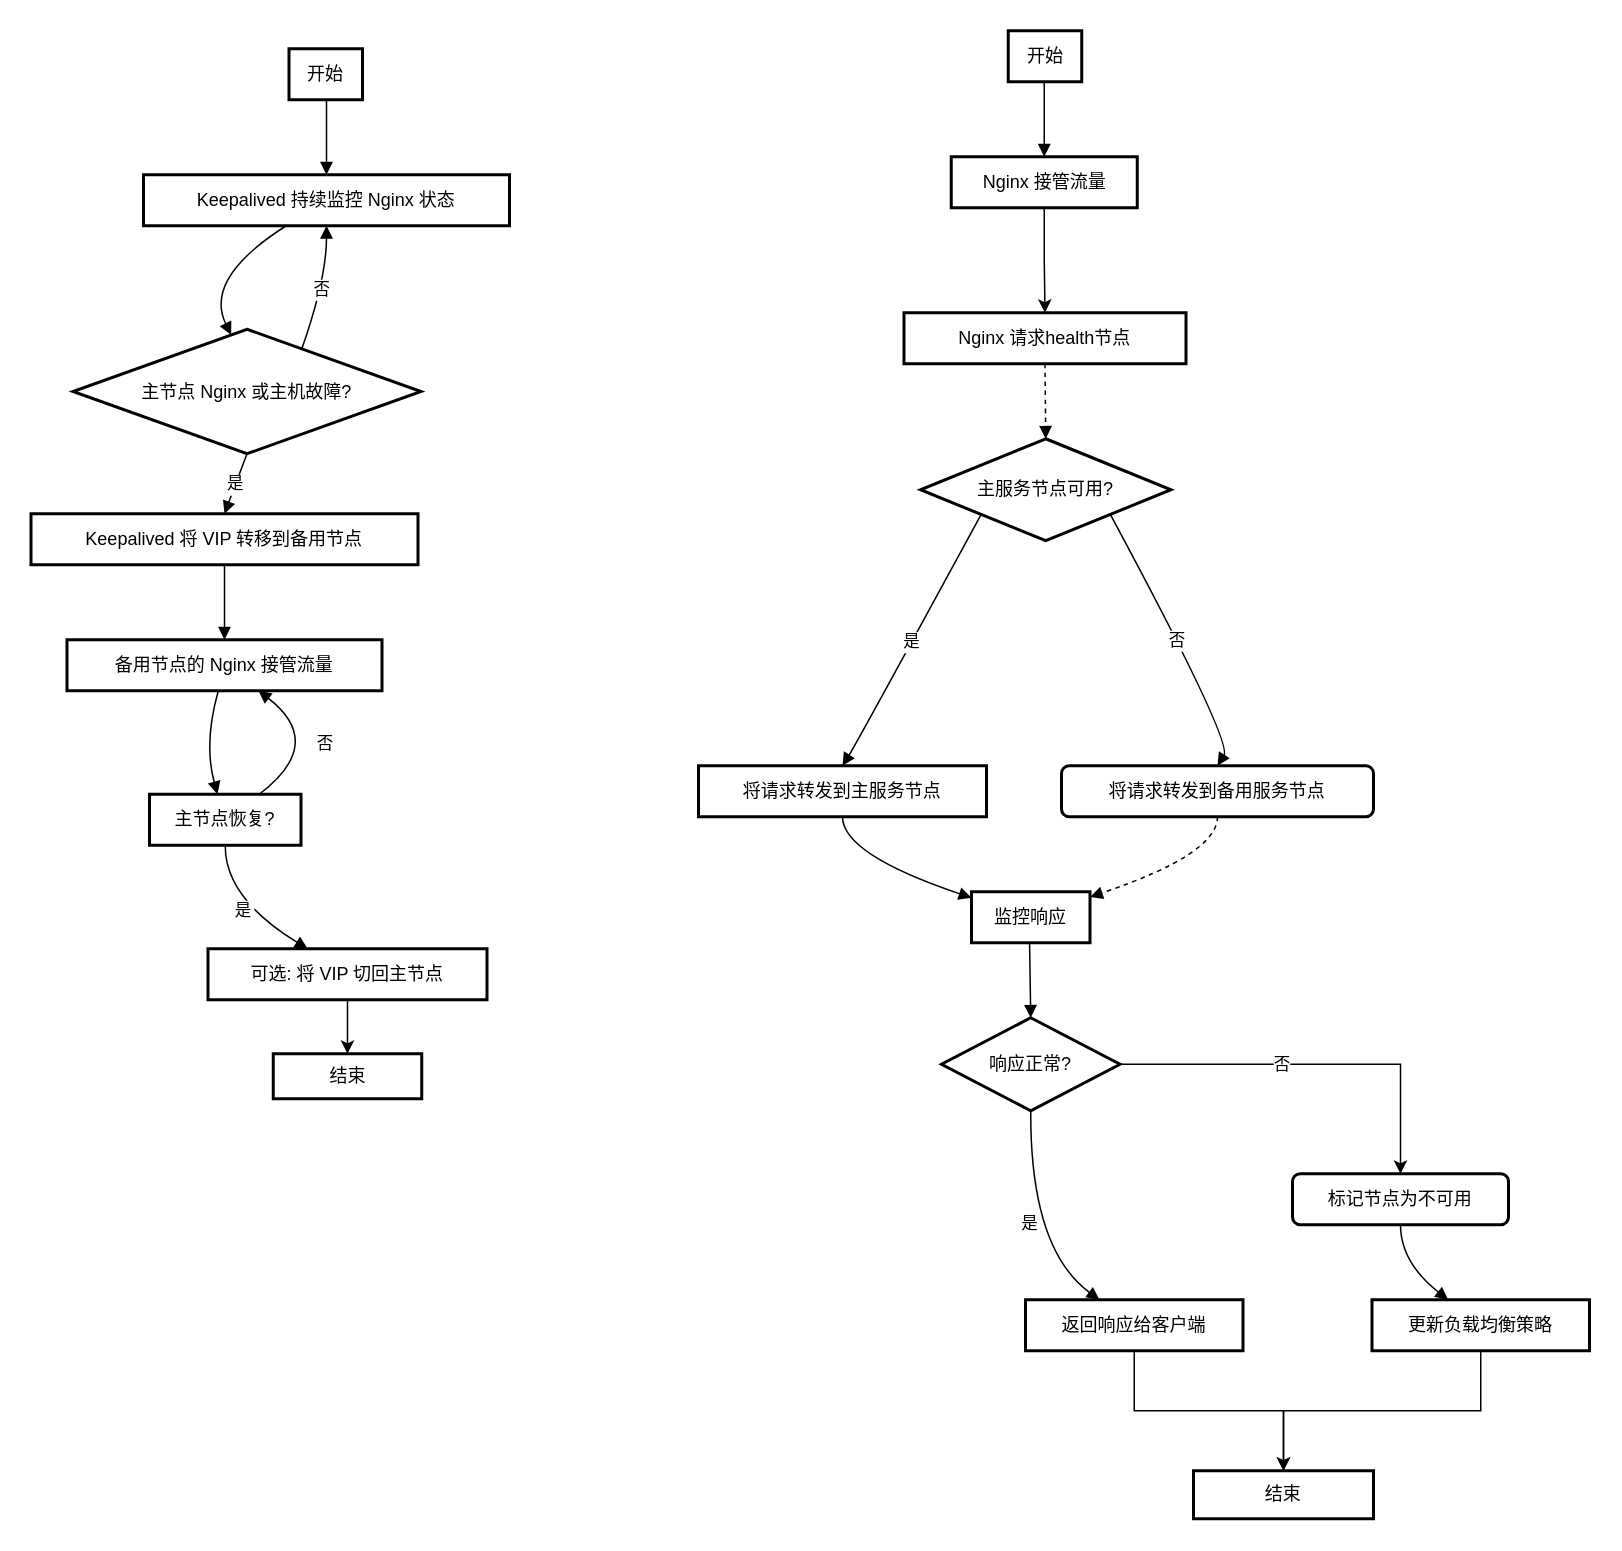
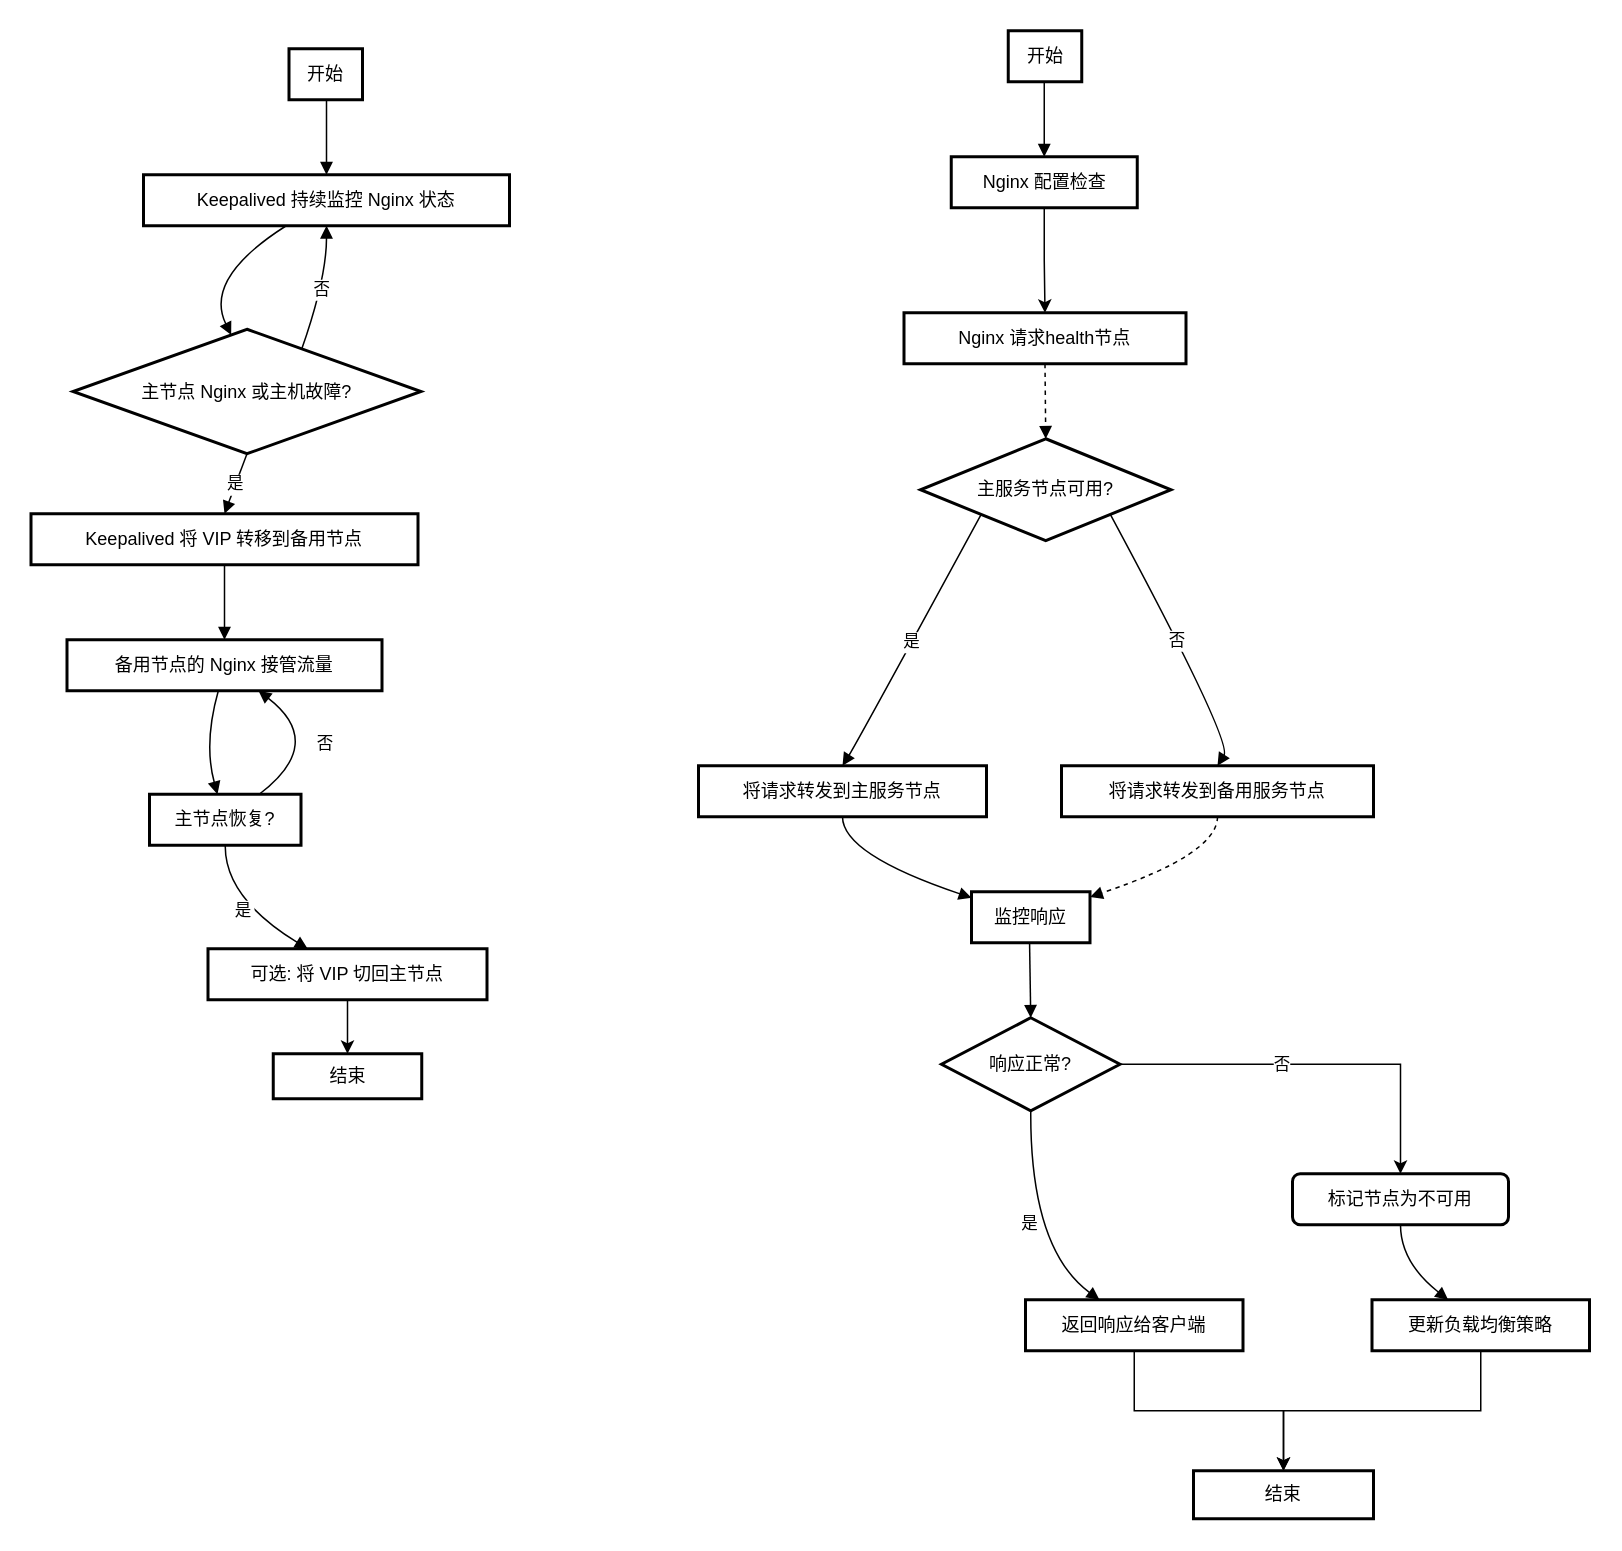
  <mxCell id="0" />
  <mxCell id="1" parent="0" />
  <mxCell id="2" value="开始" style="whiteSpace=wrap;strokeWidth=2;" parent="1" vertex="1"><mxGeometry x="192" y="32" width="49" height="34" as="geometry" /></mxCell>
  <mxCell id="3" value="Keepalived 持续监控 Nginx 状态" style="whiteSpace=wrap;strokeWidth=2;" parent="1" vertex="1"><mxGeometry x="95" y="116" width="244" height="34" as="geometry" /></mxCell>
  <mxCell id="4" value="主节点 Nginx 或主机故障?" style="rhombus;strokeWidth=2;whiteSpace=wrap;" parent="1" vertex="1"><mxGeometry x="48" y="219" width="232" height="83" as="geometry" /></mxCell>
  <mxCell id="5" value="Keepalived 将 VIP 转移到备用节点" style="whiteSpace=wrap;strokeWidth=2;" parent="1" vertex="1"><mxGeometry x="20" y="342" width="258" height="34" as="geometry" /></mxCell>
  <mxCell id="6" value="备用节点的 Nginx 接管流量" style="whiteSpace=wrap;strokeWidth=2;" parent="1" vertex="1"><mxGeometry x="44" y="426" width="210" height="34" as="geometry" /></mxCell>
  <mxCell id="7" value="主节点恢复?" style="whiteSpace=wrap;strokeWidth=2;" parent="1" vertex="1"><mxGeometry x="99" y="529" width="101" height="34" as="geometry" /></mxCell>
  <mxCell id="8" value="" style="edgeStyle=orthogonalEdgeStyle;rounded=0;orthogonalLoop=1;jettySize=auto;html=1;" edge="1" parent="1" source="9" target="43"><mxGeometry relative="1" as="geometry" /></mxCell>
  <mxCell id="9" value="可选: 将 VIP 切回主节点" style="whiteSpace=wrap;strokeWidth=2;" parent="1" vertex="1"><mxGeometry x="138" y="632" width="186" height="34" as="geometry" /></mxCell>
  <mxCell id="10" value="" style="curved=1;startArrow=none;endArrow=block;exitX=0.51;exitY=1;entryX=0.5;entryY=0;rounded=0;" parent="1" source="2" target="3" edge="1"><mxGeometry relative="1" as="geometry"><Array as="points" /></mxGeometry></mxCell>
  <mxCell id="11" value="" style="curved=1;startArrow=none;endArrow=block;exitX=0.39;exitY=1;entryX=0.45;entryY=0;rounded=0;" parent="1" source="3" target="4" edge="1"><mxGeometry relative="1" as="geometry"><Array as="points"><mxPoint x="135" y="185" /></Array></mxGeometry></mxCell>
  <mxCell id="12" value="否" style="curved=1;startArrow=none;endArrow=block;exitX=0.73;exitY=0;entryX=0.5;entryY=1;rounded=0;" parent="1" source="4" target="3" edge="1"><mxGeometry relative="1" as="geometry"><Array as="points"><mxPoint x="217" y="185" /></Array></mxGeometry></mxCell>
  <mxCell id="13" value="是" style="curved=1;startArrow=none;endArrow=block;exitX=0.5;exitY=1;entryX=0.5;entryY=0.01;rounded=0;" parent="1" source="4" target="5" edge="1"><mxGeometry relative="1" as="geometry"><Array as="points" /></mxGeometry></mxCell>
  <mxCell id="14" value="" style="curved=1;startArrow=none;endArrow=block;exitX=0.5;exitY=1.01;entryX=0.5;entryY=0.01;rounded=0;" parent="1" source="5" target="6" edge="1"><mxGeometry relative="1" as="geometry"><Array as="points" /></mxGeometry></mxCell>
  <mxCell id="15" value="" style="curved=1;startArrow=none;endArrow=block;exitX=0.48;exitY=1.01;entryX=0.45;entryY=0.01;rounded=0;" parent="1" source="6" target="7" edge="1"><mxGeometry relative="1" as="geometry"><Array as="points"><mxPoint x="135" y="495" /></Array></mxGeometry></mxCell>
  <mxCell id="16" value="否" style="curved=1;startArrow=none;endArrow=block;exitX=0.72;exitY=0.01;entryX=0.61;entryY=1.01;rounded=0;" parent="1" source="7" target="6" edge="1"><mxGeometry relative="1" as="geometry"><Array as="points"><mxPoint x="217" y="495" /></Array></mxGeometry></mxCell>
  <mxCell id="17" value="是" style="curved=1;startArrow=none;endArrow=block;exitX=0.5;exitY=1.01;entryX=0.36;entryY=0.01;rounded=0;" parent="1" source="7" target="9" edge="1"><mxGeometry relative="1" as="geometry"><Array as="points"><mxPoint x="149" y="598" /></Array></mxGeometry></mxCell>
  <mxCell id="18" value="开始" style="whiteSpace=wrap;strokeWidth=2;" vertex="1" parent="1"><mxGeometry x="671.5" y="20" width="49" height="34" as="geometry" /></mxCell>
  <mxCell id="19" value="" style="edgeStyle=orthogonalEdgeStyle;rounded=0;orthogonalLoop=1;jettySize=auto;html=1;" edge="1" parent="1" source="20" target="21"><mxGeometry relative="1" as="geometry" /></mxCell>
- <mxCell id="20" value="Nginx 接管流量" style="whiteSpace=wrap;strokeWidth=2;" vertex="1" parent="1"><mxGeometry x="633.5" y="104" width="124" height="34" as="geometry" /></mxCell>
+ <mxCell id="20" value="Nginx 配置检查" style="whiteSpace=wrap;strokeWidth=2;" vertex="1" parent="1"><mxGeometry x="633.5" y="104" width="124" height="34" as="geometry" /></mxCell>
  <mxCell id="21" value="Nginx 请求health节点" style="whiteSpace=wrap;strokeWidth=2;" vertex="1" parent="1"><mxGeometry x="602" y="208" width="188" height="34" as="geometry" /></mxCell>
  <mxCell id="22" value="主服务节点可用?" style="rhombus;strokeWidth=2;whiteSpace=wrap;" vertex="1" parent="1"><mxGeometry x="613" y="292" width="167" height="68" as="geometry" /></mxCell>
  <mxCell id="23" value="将请求转发到主服务节点" style="whiteSpace=wrap;strokeWidth=2;" vertex="1" parent="1"><mxGeometry x="465" y="510" width="192" height="34" as="geometry" /></mxCell>
- <mxCell id="24" value="将请求转发到备用服务节点" style="whiteSpace=wrap;strokeWidth=2;rounded=1;" vertex="1" parent="1"><mxGeometry x="707" y="510" width="208" height="34" as="geometry" /></mxCell>
+ <mxCell id="24" value="将请求转发到备用服务节点" style="whiteSpace=wrap;strokeWidth=2;" vertex="1" parent="1"><mxGeometry x="707" y="510" width="208" height="34" as="geometry" /></mxCell>
  <mxCell id="25" value="监控响应" style="whiteSpace=wrap;strokeWidth=2;" vertex="1" parent="1"><mxGeometry x="647" y="594" width="79" height="34" as="geometry" /></mxCell>
  <mxCell id="26" style="edgeStyle=orthogonalEdgeStyle;rounded=0;orthogonalLoop=1;jettySize=auto;html=1;entryX=0.5;entryY=0;entryDx=0;entryDy=0;" edge="1" parent="1" source="28" target="31"><mxGeometry relative="1" as="geometry" /></mxCell>
  <mxCell id="27" value="否" style="edgeLabel;html=1;align=center;verticalAlign=middle;resizable=0;points=[];" vertex="1" connectable="0" parent="26"><mxGeometry x="-0.177" y="1" relative="1" as="geometry"><mxPoint as="offset" /></mxGeometry></mxCell>
  <mxCell id="28" value="响应正常?" style="rhombus;strokeWidth=2;whiteSpace=wrap;" vertex="1" parent="1"><mxGeometry x="627" y="678" width="119" height="62" as="geometry" /></mxCell>
  <mxCell id="29" value="" style="edgeStyle=orthogonalEdgeStyle;rounded=0;orthogonalLoop=1;jettySize=auto;html=1;" edge="1" parent="1" source="30" target="44"><mxGeometry relative="1" as="geometry" /></mxCell>
  <mxCell id="30" value="返回响应给客户端" style="whiteSpace=wrap;strokeWidth=2;" vertex="1" parent="1"><mxGeometry x="683" y="866" width="145" height="34" as="geometry" /></mxCell>
  <mxCell id="31" value="标记节点为不可用" style="whiteSpace=wrap;strokeWidth=2;rounded=1;" vertex="1" parent="1"><mxGeometry x="861" y="782" width="144" height="34" as="geometry" /></mxCell>
  <mxCell id="32" style="edgeStyle=orthogonalEdgeStyle;rounded=0;orthogonalLoop=1;jettySize=auto;html=1;entryX=0.5;entryY=0;entryDx=0;entryDy=0;" edge="1" parent="1" source="33" target="44"><mxGeometry relative="1" as="geometry" /></mxCell>
  <mxCell id="33" value="更新负载均衡策略" style="whiteSpace=wrap;strokeWidth=2;" vertex="1" parent="1"><mxGeometry x="914" y="866" width="145" height="34" as="geometry" /></mxCell>
  <mxCell id="34" value="" style="curved=1;startArrow=none;endArrow=block;exitX=0.49;exitY=1;entryX=0.5;entryY=0;rounded=0;" edge="1" parent="1" source="18" target="20"><mxGeometry relative="1" as="geometry"><Array as="points" /></mxGeometry></mxCell>
  <mxCell id="35" value="" style="curved=1;startArrow=none;endArrow=block;exitX=0.5;exitY=1;entryX=0.5;entryY=0;rounded=0;dashed=1;" edge="1" parent="1" source="21" target="22"><mxGeometry relative="1" as="geometry"><Array as="points" /></mxGeometry></mxCell>
  <mxCell id="36" value="是" style="curved=1;startArrow=none;endArrow=block;exitX=0;exitY=0.97;entryX=0.5;entryY=0;rounded=0;" edge="1" parent="1" source="22" target="23"><mxGeometry relative="1" as="geometry"><Array as="points"><mxPoint x="571" y="494" /></Array></mxGeometry></mxCell>
  <mxCell id="37" value="否" style="curved=1;startArrow=none;endArrow=block;exitX=1;exitY=0.97;entryX=0.5;entryY=0;rounded=0;" edge="1" parent="1" source="22" target="24"><mxGeometry relative="1" as="geometry"><Array as="points"><mxPoint x="821" y="494" /></Array></mxGeometry></mxCell>
  <mxCell id="38" value="" style="curved=1;startArrow=none;endArrow=block;exitX=0.5;exitY=1;entryX=-0.01;entryY=0.11;rounded=0;" edge="1" parent="1" source="23" target="25"><mxGeometry relative="1" as="geometry"><Array as="points"><mxPoint x="561" y="569" /></Array></mxGeometry></mxCell>
  <mxCell id="39" value="" style="curved=1;startArrow=none;endArrow=block;exitX=0.5;exitY=1;entryX=0.99;entryY=0.11;rounded=0;dashed=1;" edge="1" parent="1" source="24" target="25"><mxGeometry relative="1" as="geometry"><Array as="points"><mxPoint x="811" y="569" /></Array></mxGeometry></mxCell>
  <mxCell id="40" value="" style="curved=1;startArrow=none;endArrow=block;exitX=0.49;exitY=1;entryX=0.5;entryY=0;rounded=0;" edge="1" parent="1" source="25" target="28"><mxGeometry relative="1" as="geometry"><Array as="points" /></mxGeometry></mxCell>
  <mxCell id="41" value="是" style="curved=1;startArrow=none;endArrow=block;exitX=0.5;exitY=1;entryX=0.34;entryY=0;rounded=0;" edge="1" parent="1" source="28" target="30"><mxGeometry relative="1" as="geometry"><Array as="points"><mxPoint x="686" y="832" /></Array></mxGeometry></mxCell>
  <mxCell id="42" value="" style="curved=1;startArrow=none;endArrow=block;exitX=0.5;exitY=1;entryX=0.35;entryY=0;rounded=0;" edge="1" parent="1" source="31" target="33"><mxGeometry relative="1" as="geometry"><Array as="points"><mxPoint x="933" y="841" /></Array></mxGeometry></mxCell>
  <mxCell id="43" value="结束" style="whiteSpace=wrap;html=1;strokeWidth=2;" vertex="1" parent="1"><mxGeometry x="181.5" y="702" width="99" height="30" as="geometry" /></mxCell>
  <mxCell id="44" value="结束" style="whiteSpace=wrap;html=1;strokeWidth=2;" vertex="1" parent="1"><mxGeometry x="795" y="980" width="120" height="32" as="geometry" /></mxCell>
